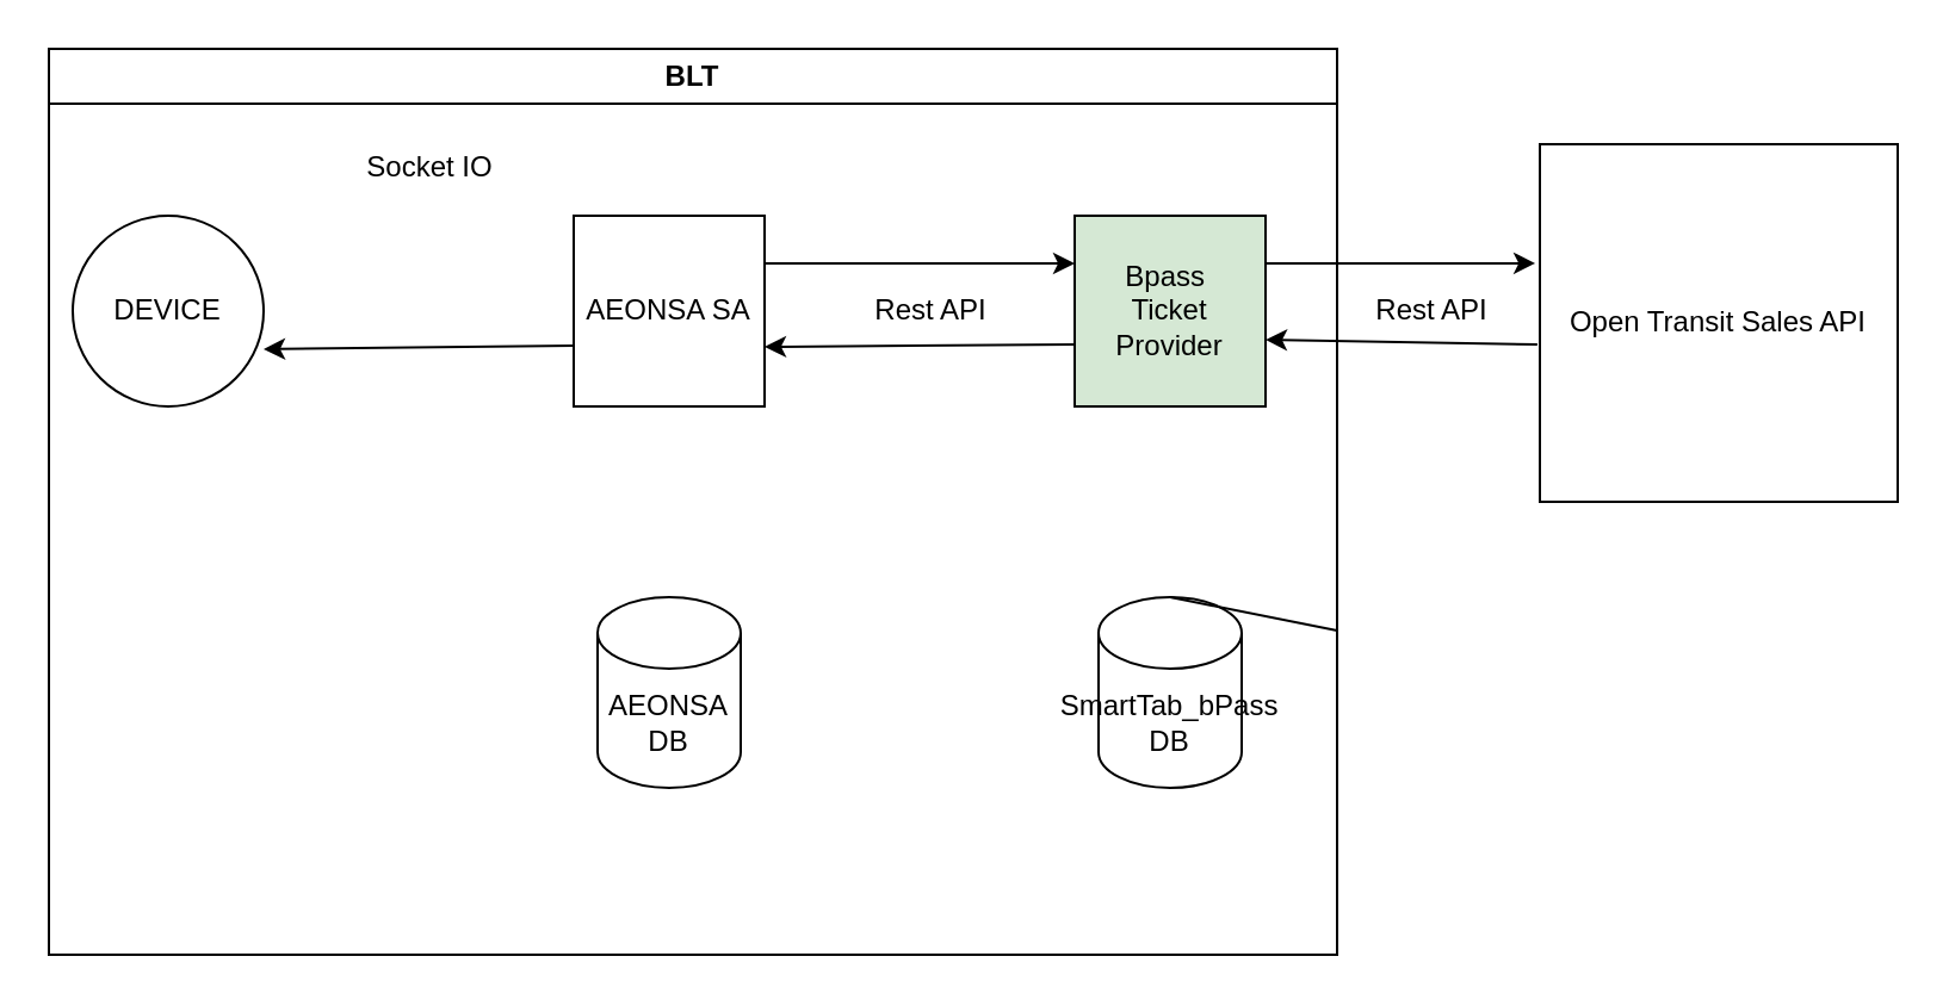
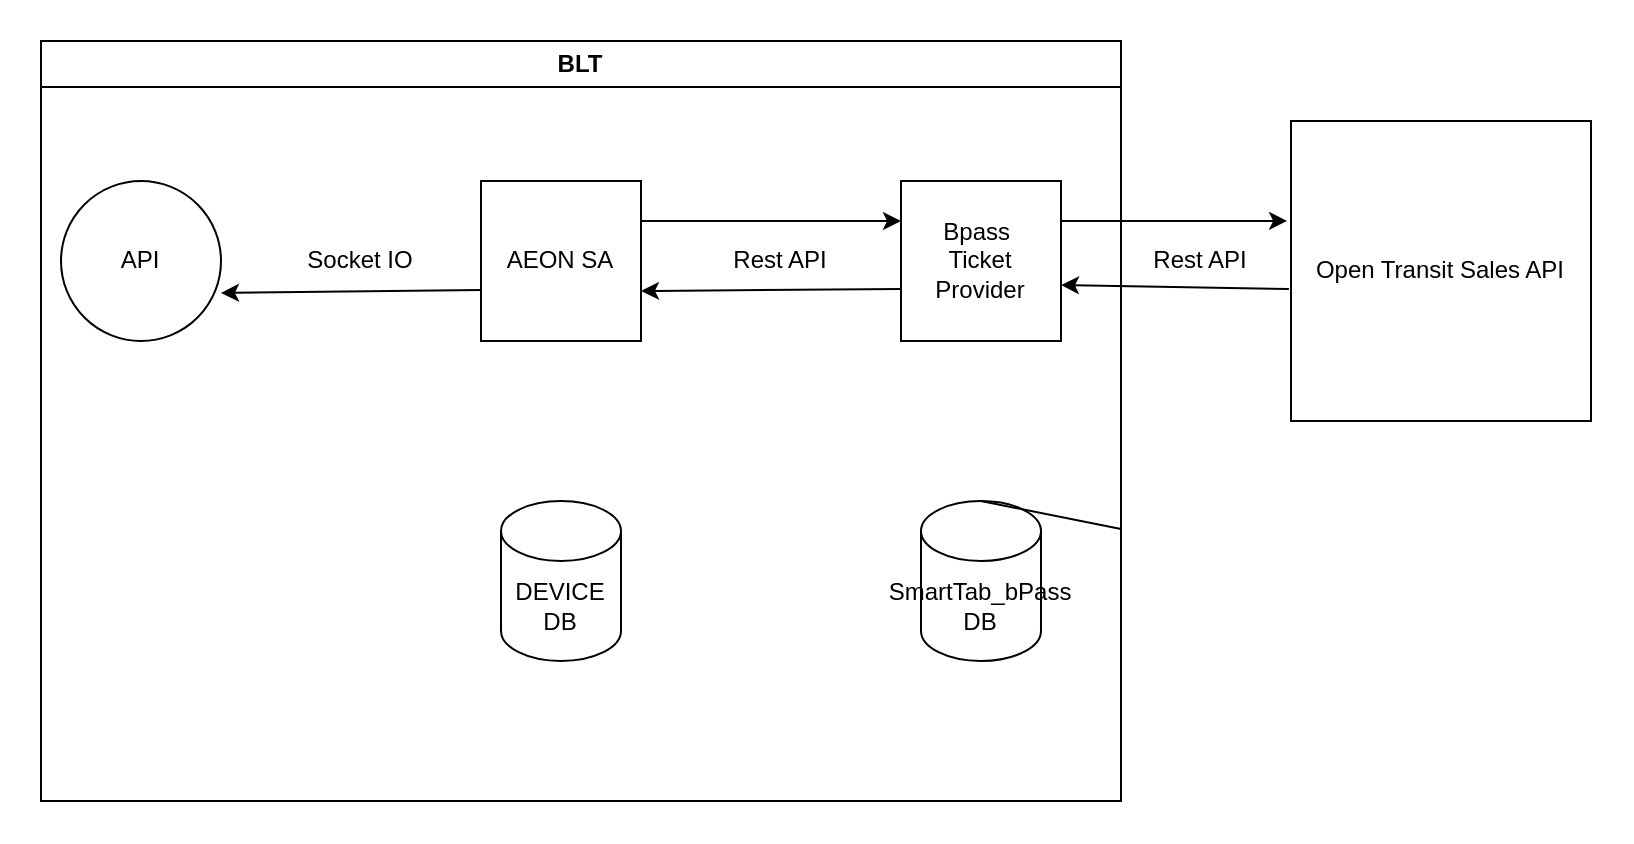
  <mxCell id="0" />
  <mxCell id="1" parent="0" />
- <mxCell id="2" value="DEVICE" style="ellipse;whiteSpace=wrap;html=1;aspect=fixed;" parent="1" vertex="1"><mxGeometry x="30" y="90" width="80" height="80" as="geometry" /></mxCell>
- <mxCell id="3" value="AEONSA SA" style="whiteSpace=wrap;html=1;aspect=fixed;" parent="1" vertex="1"><mxGeometry x="240" y="90" width="80" height="80" as="geometry" /></mxCell>
- <mxCell id="4" value="Socket IO" style="text;html=1;align=center;verticalAlign=middle;whiteSpace=wrap;rounded=0;" parent="1" vertex="1"><mxGeometry x="150" y="55" width="60" height="30" as="geometry" /></mxCell>
- <mxCell id="5" value="Bpass&amp;nbsp;&lt;div&gt;Ticket Provider&lt;/div&gt;" style="whiteSpace=wrap;html=1;aspect=fixed;fillColor=#d5e8d4;" parent="1" vertex="1"><mxGeometry x="450" y="90" width="80" height="80" as="geometry" /></mxCell>
+ <mxCell id="2" value="API" style="ellipse;whiteSpace=wrap;html=1;aspect=fixed;" parent="1" vertex="1"><mxGeometry x="30" y="90" width="80" height="80" as="geometry" /></mxCell>
+ <mxCell id="3" value="AEON SA" style="whiteSpace=wrap;html=1;aspect=fixed;" parent="1" vertex="1"><mxGeometry x="240" y="90" width="80" height="80" as="geometry" /></mxCell>
+ <mxCell id="4" value="Socket IO" style="text;html=1;align=center;verticalAlign=middle;whiteSpace=wrap;rounded=0;" parent="1" vertex="1"><mxGeometry x="150" y="115" width="60" height="30" as="geometry" /></mxCell>
+ <mxCell id="5" value="Bpass&amp;nbsp;&lt;div&gt;Ticket Provider&lt;/div&gt;" style="whiteSpace=wrap;html=1;aspect=fixed;" parent="1" vertex="1"><mxGeometry x="450" y="90" width="80" height="80" as="geometry" /></mxCell>
  <mxCell id="6" value="Rest API" style="text;html=1;align=center;verticalAlign=middle;whiteSpace=wrap;rounded=0;" parent="1" vertex="1"><mxGeometry x="360" y="115" width="60" height="30" as="geometry" /></mxCell>
- <mxCell id="7" value="AEONSA DB" style="shape=cylinder3;whiteSpace=wrap;html=1;boundedLbl=1;backgroundOutline=1;size=15;" parent="1" vertex="1"><mxGeometry x="250" y="250" width="60" height="80" as="geometry" /></mxCell>
+ <mxCell id="7" value="DEVICE DB" style="shape=cylinder3;whiteSpace=wrap;html=1;boundedLbl=1;backgroundOutline=1;size=15;" parent="1" vertex="1"><mxGeometry x="250" y="250" width="60" height="80" as="geometry" /></mxCell>
  <mxCell id="8" value="SmartTab_bPass DB" style="shape=cylinder3;whiteSpace=wrap;html=1;boundedLbl=1;backgroundOutline=1;size=15;" parent="1" vertex="1"><mxGeometry x="460" y="250" width="60" height="80" as="geometry" /></mxCell>
  <mxCell id="9" value="" style="endArrow=none;html=1;rounded=0;exitX=0.5;exitY=0;exitDx=0;exitDy=0;exitPerimeter=0;" parent="1" source="8" target="14" edge="1"><mxGeometry width="50" height="50" relative="1" as="geometry"><mxPoint x="450" y="220" as="sourcePoint" /><mxPoint x="500" y="170" as="targetPoint" /></mxGeometry></mxCell>
  <mxCell id="10" value="" style="endArrow=classic;html=1;rounded=0;entryX=0;entryY=0.25;entryDx=0;entryDy=0;exitX=1;exitY=0.25;exitDx=0;exitDy=0;" parent="1" source="3" target="5" edge="1"><mxGeometry width="50" height="50" relative="1" as="geometry"><mxPoint x="320" y="130" as="sourcePoint" /><mxPoint x="370" y="80" as="targetPoint" /><Array as="points"><mxPoint x="390" y="110" /></Array></mxGeometry></mxCell>
  <mxCell id="11" value="Open Transit Sales API" style="whiteSpace=wrap;html=1;aspect=fixed;" parent="1" vertex="1"><mxGeometry x="645" y="60" width="150" height="150" as="geometry" /></mxCell>
  <mxCell id="12" value="" style="endArrow=classic;html=1;rounded=0;exitX=0.25;exitY=0.75;exitDx=0;exitDy=0;exitPerimeter=0;" parent="1" edge="1"><mxGeometry width="50" height="50" relative="1" as="geometry"><mxPoint x="240" y="144.48" as="sourcePoint" /><mxPoint x="110" y="146" as="targetPoint" /></mxGeometry></mxCell>
  <mxCell id="13" value="" style="endArrow=classic;html=1;rounded=0;exitX=0;exitY=0.675;exitDx=0;exitDy=0;exitPerimeter=0;" parent="1" source="5" edge="1"><mxGeometry width="50" height="50" relative="1" as="geometry"><mxPoint x="270" y="195" as="sourcePoint" /><mxPoint x="320" y="145" as="targetPoint" /></mxGeometry></mxCell>
  <mxCell id="14" value="BLT" style="swimlane;whiteSpace=wrap;html=1;" parent="1" vertex="1"><mxGeometry x="20" y="20" width="540" height="380" as="geometry" /></mxCell>
  <mxCell id="15" value="" style="endArrow=classic;html=1;rounded=0;entryX=-0.013;entryY=0.333;entryDx=0;entryDy=0;entryPerimeter=0;" parent="1" target="11" edge="1"><mxGeometry width="50" height="50" relative="1" as="geometry"><mxPoint x="530" y="110" as="sourcePoint" /><mxPoint x="580" y="65" as="targetPoint" /></mxGeometry></mxCell>
  <mxCell id="16" value="" style="endArrow=classic;html=1;rounded=0;exitX=-0.007;exitY=0.56;exitDx=0;exitDy=0;exitPerimeter=0;" parent="1" source="11" edge="1"><mxGeometry width="50" height="50" relative="1" as="geometry"><mxPoint x="670" y="140" as="sourcePoint" /><mxPoint x="530" y="142" as="targetPoint" /></mxGeometry></mxCell>
  <mxCell id="17" value="Rest API" style="text;html=1;align=center;verticalAlign=middle;whiteSpace=wrap;rounded=0;" parent="1" vertex="1"><mxGeometry x="570" y="115" width="60" height="30" as="geometry" /></mxCell>
